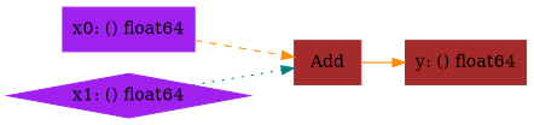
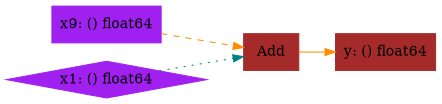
  digraph {
    rankdir=LR
    node [color=brown style=filled shape=box]
    edge [color=darkorange]
    n1 [label="y: () float64"]
    n2 [label=Add]
-   n3 [color=purple label="x0: () float64"]
+   n3 [color=purple label="x9: () float64"]
    n4 [color=purple label="x1: () float64" shape=diamond]
    n2 -> n1 [style=solid]
    n3 -> n2 [style=dashed]
    n4 -> n2 [color=teal style=dotted]
  }
